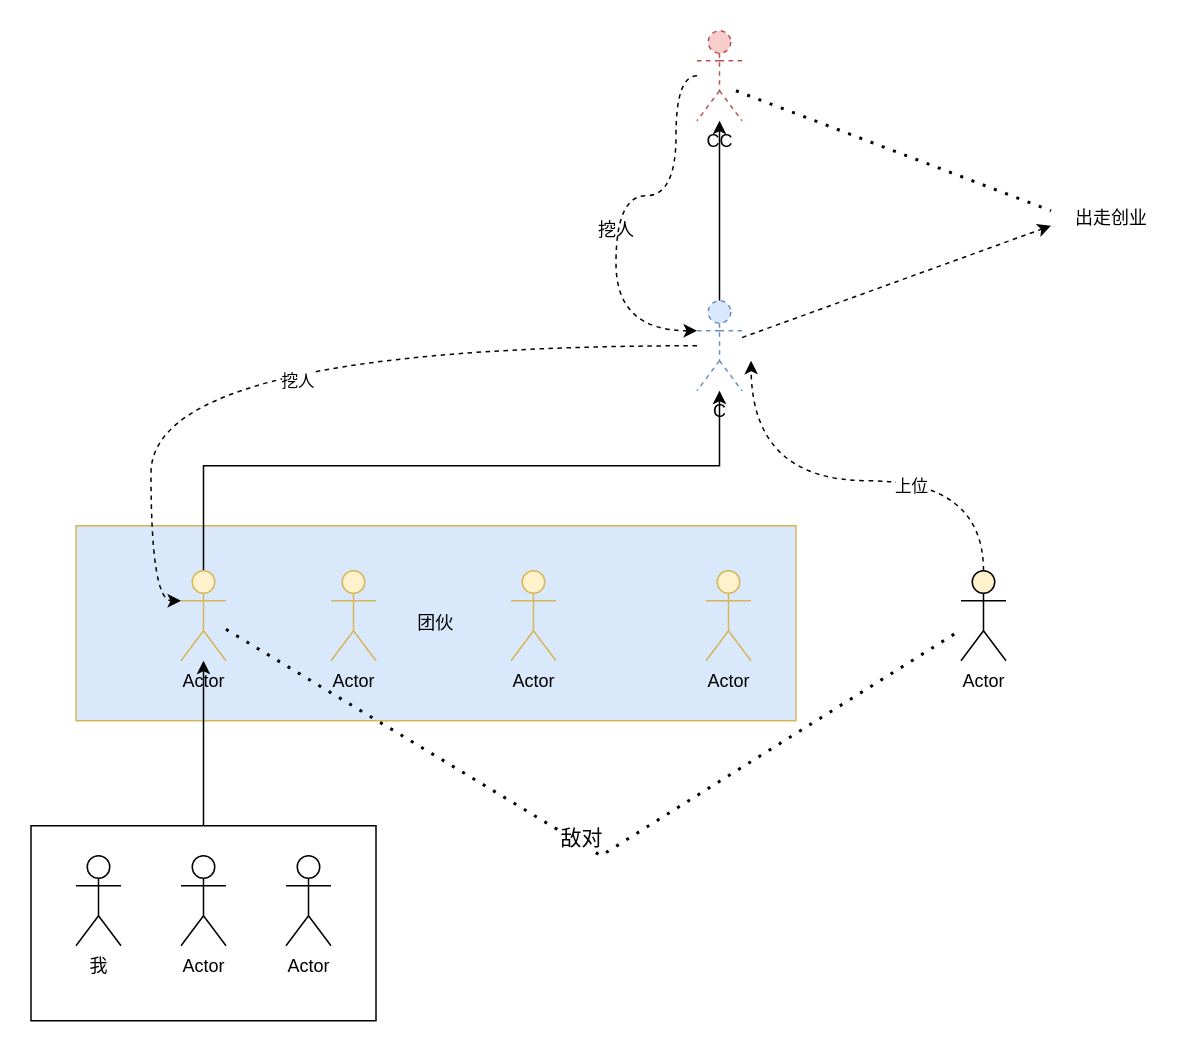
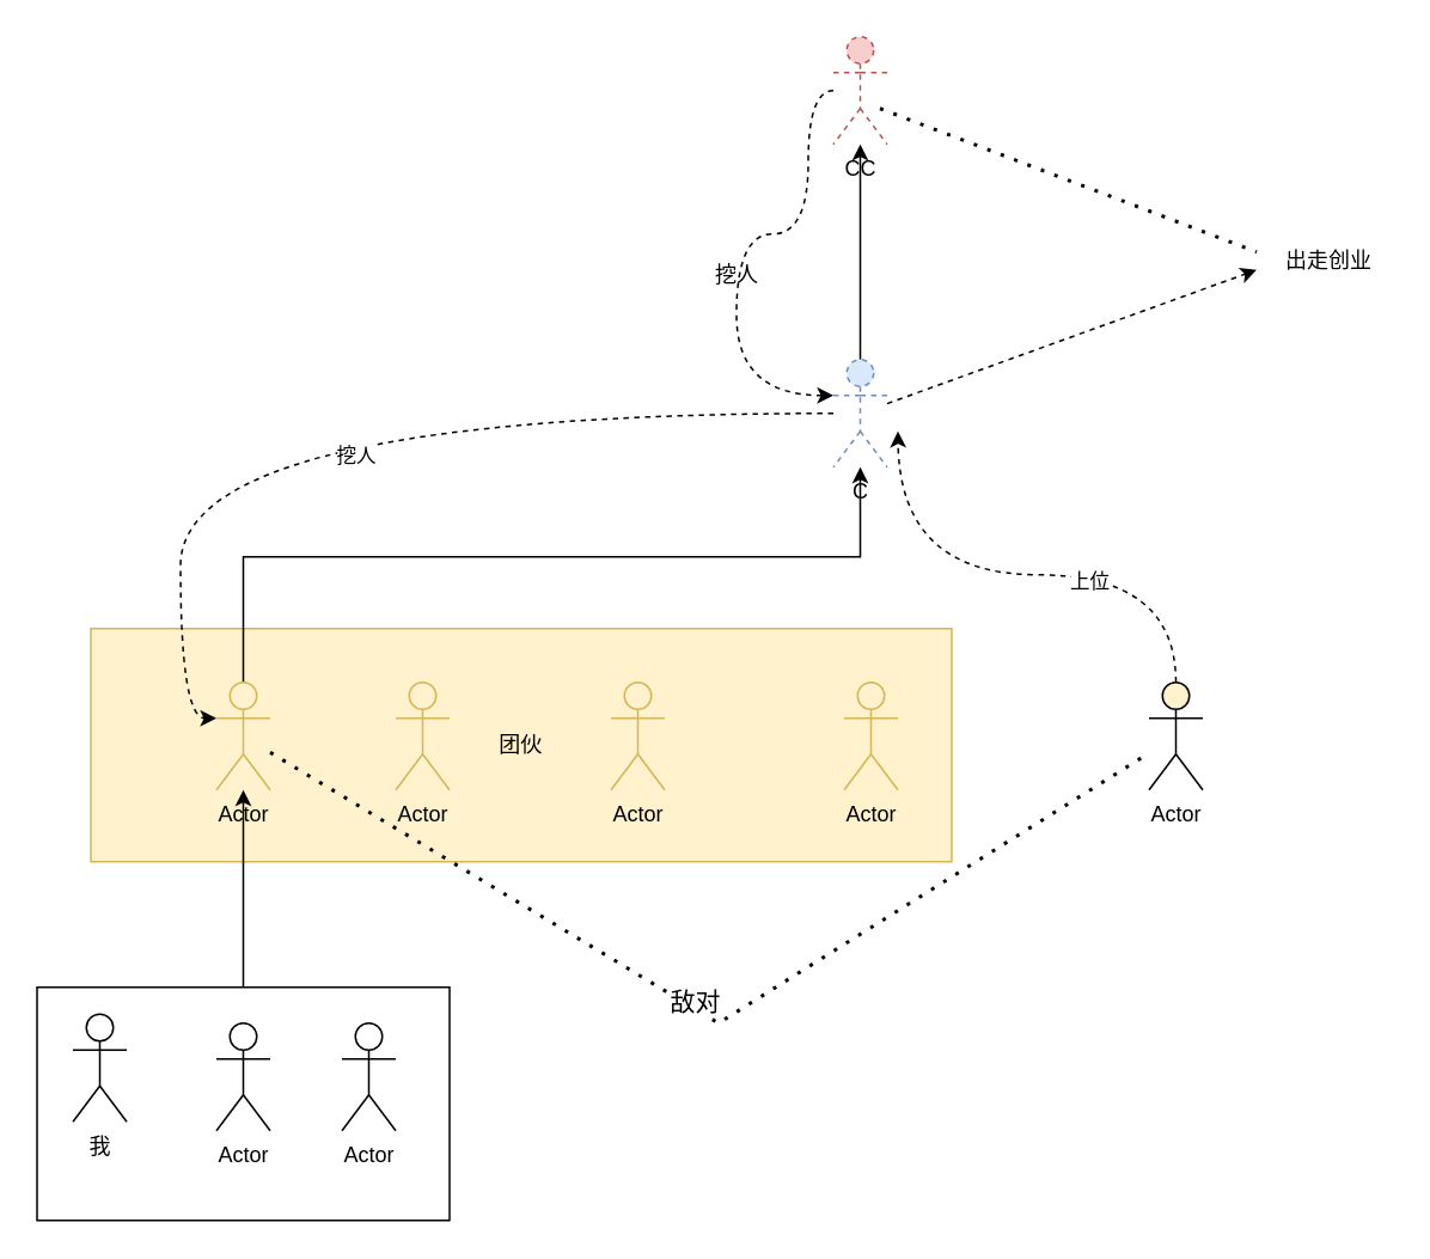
  <mxCell id="0" />
  <mxCell id="1" parent="0" />
  <mxCell id="2" value="" style="rounded=0;whiteSpace=wrap;html=1;" parent="1" vertex="1"><mxGeometry x="20" y="550" width="230" height="130" as="geometry" /></mxCell>
- <mxCell id="3" value="团伙" style="rounded=0;whiteSpace=wrap;html=1;fillColor=#dae8fc;strokeColor=#d6b656;" parent="1" vertex="1"><mxGeometry x="50" y="350" width="480" height="130" as="geometry" /></mxCell>
+ <mxCell id="3" value="团伙" style="rounded=0;whiteSpace=wrap;html=1;fillColor=#fff2cc;strokeColor=#d6b656;" parent="1" vertex="1"><mxGeometry x="50" y="350" width="480" height="130" as="geometry" /></mxCell>
  <mxCell id="4" style="edgeStyle=orthogonalEdgeStyle;rounded=0;orthogonalLoop=1;jettySize=auto;html=1;" parent="1" source="5" target="11" edge="1"><mxGeometry relative="1" as="geometry"><Array as="points"><mxPoint x="135" y="310" /><mxPoint x="479" y="310" /></Array></mxGeometry></mxCell>
  <mxCell id="5" value="Actor" style="shape=umlActor;verticalLabelPosition=bottom;verticalAlign=top;html=1;outlineConnect=0;fillColor=#fff2cc;strokeColor=#d6b656;" parent="1" vertex="1"><mxGeometry x="120" y="380" width="30" height="60" as="geometry" /></mxCell>
  <mxCell id="6" value="Actor" style="shape=umlActor;verticalLabelPosition=bottom;verticalAlign=top;html=1;outlineConnect=0;fillColor=#fff2cc;strokeColor=#d6b656;" parent="1" vertex="1"><mxGeometry x="220" y="380" width="30" height="60" as="geometry" /></mxCell>
  <mxCell id="7" value="Actor" style="shape=umlActor;verticalLabelPosition=bottom;verticalAlign=top;html=1;outlineConnect=0;fillColor=#fff2cc;strokeColor=#d6b656;" parent="1" vertex="1"><mxGeometry x="340" y="380" width="30" height="60" as="geometry" /></mxCell>
  <mxCell id="8" value="Actor" style="shape=umlActor;verticalLabelPosition=bottom;verticalAlign=top;html=1;outlineConnect=0;fillColor=#fff2cc;strokeColor=#d6b656;" parent="1" vertex="1"><mxGeometry x="470" y="380" width="30" height="60" as="geometry" /></mxCell>
  <mxCell id="9" style="edgeStyle=orthogonalEdgeStyle;rounded=0;orthogonalLoop=1;jettySize=auto;html=1;" parent="1" source="11" target="12" edge="1"><mxGeometry relative="1" as="geometry" /></mxCell>
  <mxCell id="10" style="rounded=0;orthogonalLoop=1;jettySize=auto;html=1;dashed=1;" parent="1" source="11" edge="1"><mxGeometry relative="1" as="geometry"><mxPoint x="700" y="150" as="targetPoint" /></mxGeometry></mxCell>
  <mxCell id="11" value="C" style="shape=umlActor;verticalLabelPosition=bottom;verticalAlign=top;html=1;outlineConnect=0;fillColor=#dae8fc;strokeColor=#6c8ebf;dashed=1;" parent="1" vertex="1"><mxGeometry x="464" y="200" width="30" height="60" as="geometry" /></mxCell>
  <mxCell id="12" value="CC" style="shape=umlActor;verticalLabelPosition=bottom;verticalAlign=top;html=1;outlineConnect=0;fillColor=#f8cecc;strokeColor=#b85450;dashed=1;" parent="1" vertex="1"><mxGeometry x="464" y="20" width="30" height="60" as="geometry" /></mxCell>
  <mxCell id="13" style="edgeStyle=orthogonalEdgeStyle;rounded=0;orthogonalLoop=1;jettySize=auto;html=1;curved=1;dashed=1;" parent="1" source="15" edge="1"><mxGeometry relative="1" as="geometry"><mxPoint x="500" y="240" as="targetPoint" /><Array as="points"><mxPoint x="655" y="320" /><mxPoint x="501" y="320" /></Array></mxGeometry></mxCell>
  <mxCell id="14" value="上位" style="edgeLabel;html=1;align=center;verticalAlign=middle;resizable=0;points=[];" parent="13" vertex="1" connectable="0"><mxGeometry x="-0.259" y="3" relative="1" as="geometry"><mxPoint as="offset" /></mxGeometry></mxCell>
  <mxCell id="15" value="Actor" style="shape=umlActor;verticalLabelPosition=bottom;verticalAlign=top;html=1;outlineConnect=0;fillColor=#fff2cc;strokeColor=default;" parent="1" vertex="1"><mxGeometry x="640" y="380" width="30" height="60" as="geometry" /></mxCell>
  <mxCell id="16" value="Actor" style="shape=umlActor;verticalLabelPosition=bottom;verticalAlign=top;html=1;outlineConnect=0;" parent="1" vertex="1"><mxGeometry x="120" y="570" width="30" height="60" as="geometry" /></mxCell>
- <mxCell id="17" value="我" style="shape=umlActor;verticalLabelPosition=bottom;verticalAlign=top;html=1;outlineConnect=0;" parent="1" vertex="1"><mxGeometry x="50" y="570" width="30" height="60" as="geometry" /></mxCell>
+ <mxCell id="17" value="我" style="shape=umlActor;verticalLabelPosition=bottom;verticalAlign=top;html=1;outlineConnect=0;" parent="1" vertex="1"><mxGeometry x="40" y="565" width="30" height="60" as="geometry" /></mxCell>
  <mxCell id="18" value="Actor" style="shape=umlActor;verticalLabelPosition=bottom;verticalAlign=top;html=1;outlineConnect=0;" parent="1" vertex="1"><mxGeometry x="190" y="570" width="30" height="60" as="geometry" /></mxCell>
  <mxCell id="19" style="edgeStyle=orthogonalEdgeStyle;rounded=0;orthogonalLoop=1;jettySize=auto;html=1;" parent="1" source="2" target="5" edge="1"><mxGeometry relative="1" as="geometry" /></mxCell>
  <mxCell id="20" value="" style="endArrow=none;dashed=1;html=1;dashPattern=1 3;strokeWidth=2;rounded=0;" parent="1" source="5" target="15" edge="1"><mxGeometry width="50" height="50" relative="1" as="geometry"><mxPoint x="470" y="410" as="sourcePoint" /><mxPoint x="520" y="360" as="targetPoint" /><Array as="points"><mxPoint x="400" y="570" /></Array></mxGeometry></mxCell>
  <mxCell id="21" value="敌对" style="edgeLabel;html=1;align=center;verticalAlign=middle;resizable=0;points=[];spacing=3;fontSize=14;" parent="20" vertex="1" connectable="0"><mxGeometry x="-0.047" y="4" relative="1" as="geometry"><mxPoint as="offset" /></mxGeometry></mxCell>
  <mxCell id="22" value="" style="endArrow=none;dashed=1;html=1;dashPattern=1 3;strokeWidth=2;rounded=0;" parent="1" edge="1"><mxGeometry width="50" height="50" relative="1" as="geometry"><mxPoint x="490" y="60" as="sourcePoint" /><mxPoint x="700" y="140" as="targetPoint" /></mxGeometry></mxCell>
  <mxCell id="23" value="出走创业" style="text;html=1;align=center;verticalAlign=middle;resizable=0;points=[];autosize=1;strokeColor=none;fillColor=none;" parent="1" vertex="1"><mxGeometry x="705" y="130" width="70" height="30" as="geometry" /></mxCell>
  <mxCell id="24" style="edgeStyle=orthogonalEdgeStyle;rounded=0;orthogonalLoop=1;jettySize=auto;html=1;entryX=0;entryY=0.333;entryDx=0;entryDy=0;entryPerimeter=0;curved=1;dashed=1;" parent="1" source="11" target="5" edge="1"><mxGeometry relative="1" as="geometry" /></mxCell>
  <mxCell id="25" value="挖人" style="edgeLabel;html=1;align=center;verticalAlign=middle;resizable=0;points=[];" parent="24" vertex="1" connectable="0"><mxGeometry x="-0.036" y="23" relative="1" as="geometry"><mxPoint as="offset" /></mxGeometry></mxCell>
  <mxCell id="26" style="edgeStyle=orthogonalEdgeStyle;rounded=0;orthogonalLoop=1;jettySize=auto;html=1;entryX=0;entryY=0.333;entryDx=0;entryDy=0;entryPerimeter=0;dashed=1;curved=1;" parent="1" source="12" target="11" edge="1"><mxGeometry relative="1" as="geometry"><Array as="points"><mxPoint x="450" y="50" /><mxPoint x="450" y="130" /><mxPoint x="410" y="130" /><mxPoint x="410" y="220" /></Array></mxGeometry></mxCell>
  <mxCell id="27" value="挖人" style="text;html=1;align=center;verticalAlign=middle;resizable=0;points=[];autosize=1;strokeColor=none;fillColor=none;" parent="1" vertex="1"><mxGeometry x="385" y="138" width="50" height="30" as="geometry" /></mxCell>
